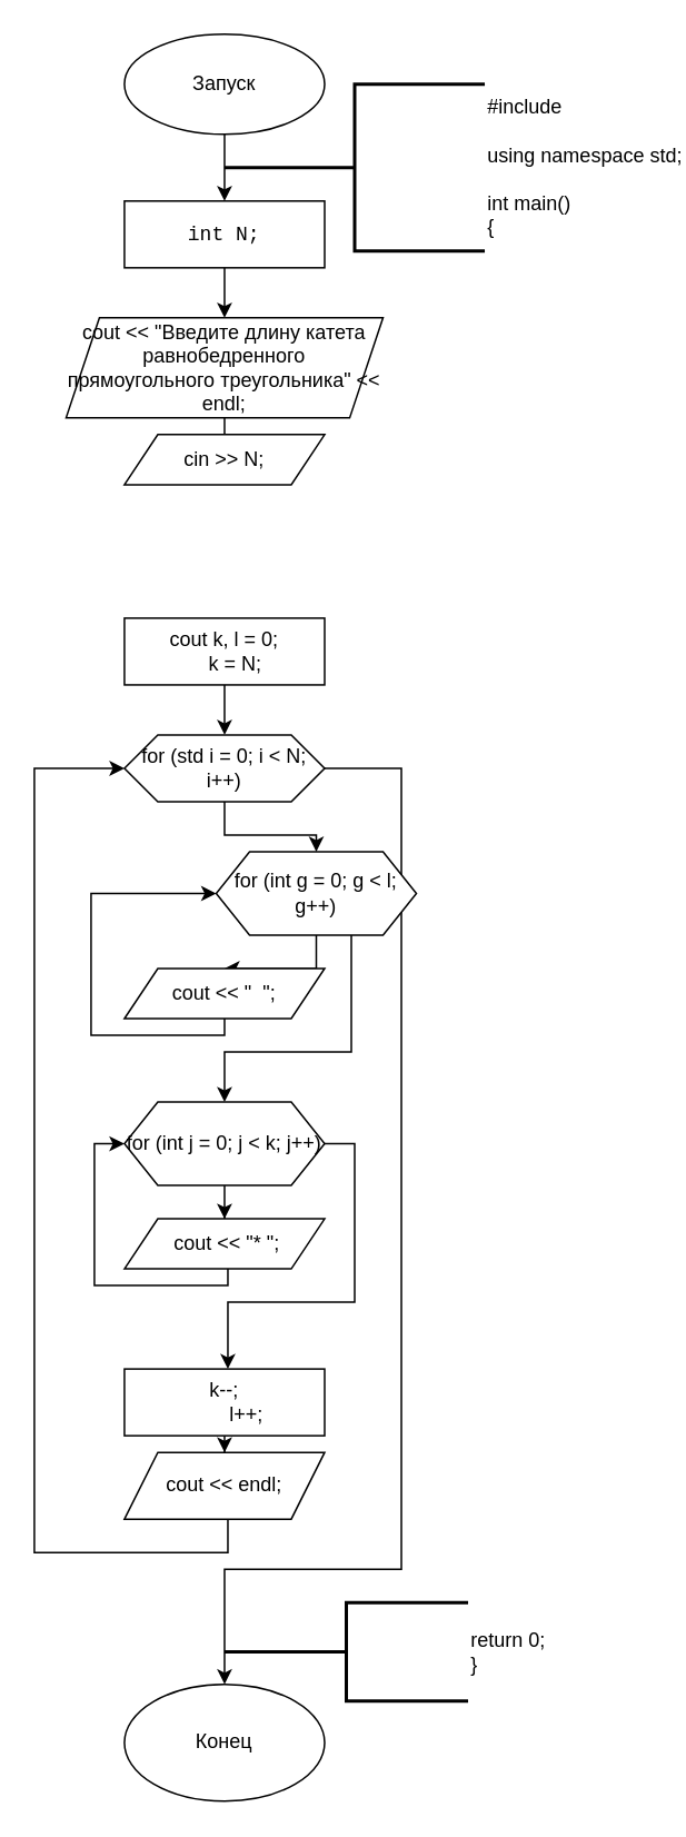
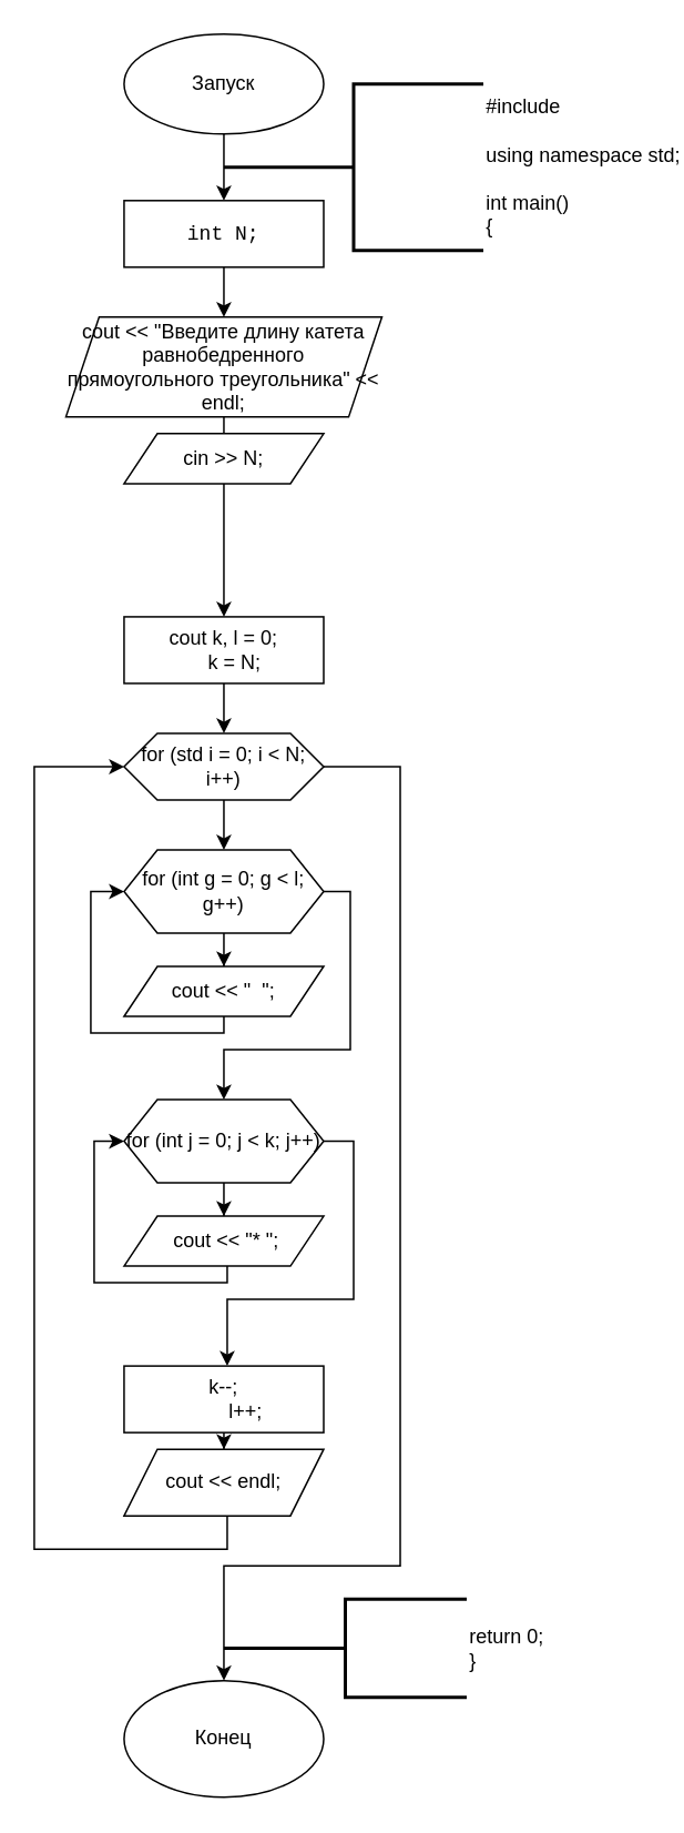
  <mxCell id="0" />
  <mxCell id="1" parent="0" />
  <mxCell id="2" value="" style="edgeStyle=orthogonalEdgeStyle;rounded=0;orthogonalLoop=1;jettySize=auto;html=1;" edge="1" parent="1" source="3" target="5"><mxGeometry relative="1" as="geometry" /></mxCell>
  <mxCell id="3" value="Запуск" style="ellipse;whiteSpace=wrap;html=1;" vertex="1" parent="1"><mxGeometry x="74" y="20" width="120" height="60" as="geometry" /></mxCell>
  <mxCell id="4" value="" style="edgeStyle=orthogonalEdgeStyle;rounded=0;orthogonalLoop=1;jettySize=auto;html=1;" edge="1" parent="1" source="5"><mxGeometry relative="1" as="geometry"><mxPoint x="134" y="190" as="targetPoint" /></mxGeometry></mxCell>
  <mxCell id="5" value="&lt;font face=&quot;ui-monospace, SFMono-Regular, SF Mono, Menlo, Consolas, Liberation Mono, monospace&quot;&gt;int N;&lt;/font&gt;" style="whiteSpace=wrap;html=1;" vertex="1" parent="1"><mxGeometry x="74" y="120" width="120" height="40" as="geometry" /></mxCell>
  <mxCell id="6" value="" style="edgeStyle=orthogonalEdgeStyle;rounded=0;orthogonalLoop=1;jettySize=auto;html=1;entryX=0.5;entryY=0;entryDx=0;entryDy=0;" edge="1" parent="1" source="7" target="29"><mxGeometry relative="1" as="geometry"><mxPoint x="134" y="280" as="targetPoint" /><Array as="points"><mxPoint x="134" y="265" /><mxPoint x="134" y="265" /></Array></mxGeometry></mxCell>
  <mxCell id="7" value="cout &amp;lt;&amp;lt; &quot;Введите длину катета равнобедренного прямоугольного треугольника&quot; &amp;lt;&amp;lt; endl;" style="shape=parallelogram;perimeter=parallelogramPerimeter;whiteSpace=wrap;html=1;fixedSize=1;" vertex="1" parent="1"><mxGeometry x="39" y="190" width="190" height="60" as="geometry" /></mxCell>
  <mxCell id="8" value="" style="edgeStyle=orthogonalEdgeStyle;rounded=0;orthogonalLoop=1;jettySize=auto;html=1;" edge="1" parent="1" source="9" target="12"><mxGeometry relative="1" as="geometry" /></mxCell>
  <mxCell id="9" value="cout k, l = 0;&#10;    k = N;" style="rounded=0;whiteSpace=wrap;html=1;" vertex="1" parent="1"><mxGeometry x="74" y="370" width="120" height="40" as="geometry" /></mxCell>
  <mxCell id="10" value="" style="edgeStyle=orthogonalEdgeStyle;rounded=0;orthogonalLoop=1;jettySize=auto;html=1;" edge="1" parent="1" source="12" target="15"><mxGeometry relative="1" as="geometry" /></mxCell>
  <mxCell id="11" style="edgeStyle=orthogonalEdgeStyle;rounded=0;orthogonalLoop=1;jettySize=auto;html=1;exitX=1;exitY=0.5;exitDx=0;exitDy=0;" edge="1" parent="1" source="12" target="27"><mxGeometry relative="1" as="geometry"><mxPoint x="310" y="770" as="targetPoint" /><Array as="points"><mxPoint x="240" y="460" /><mxPoint x="240" y="940" /><mxPoint x="134" y="940" /></Array></mxGeometry></mxCell>
  <mxCell id="12" value="for (std i = 0; i &amp;lt; N; i++)" style="shape=hexagon;perimeter=hexagonPerimeter2;whiteSpace=wrap;html=1;fixedSize=1;rounded=0;" vertex="1" parent="1"><mxGeometry x="74" y="440" width="120" height="40" as="geometry" /></mxCell>
  <mxCell id="13" value="" style="edgeStyle=orthogonalEdgeStyle;rounded=0;orthogonalLoop=1;jettySize=auto;html=1;" edge="1" parent="1" source="15" target="17"><mxGeometry relative="1" as="geometry" /></mxCell>
  <mxCell id="14" style="edgeStyle=orthogonalEdgeStyle;rounded=0;orthogonalLoop=1;jettySize=auto;html=1;" edge="1" parent="1" source="15"><mxGeometry relative="1" as="geometry"><mxPoint x="134" y="660" as="targetPoint" /><Array as="points"><mxPoint x="210" y="535" /><mxPoint x="210" y="630" /><mxPoint x="134" y="630" /></Array></mxGeometry></mxCell>
- <mxCell id="15" value="for (int g = 0; g &amp;lt; l; g++)" style="shape=hexagon;perimeter=hexagonPerimeter2;whiteSpace=wrap;html=1;fixedSize=1;rounded=0;" vertex="1" parent="1"><mxGeometry x="129" y="510" width="120" height="50" as="geometry" /></mxCell>
+ <mxCell id="15" value="for (int g = 0; g &amp;lt; l; g++)" style="shape=hexagon;perimeter=hexagonPerimeter2;whiteSpace=wrap;html=1;fixedSize=1;rounded=0;" vertex="1" parent="1"><mxGeometry x="74" y="510" width="120" height="50" as="geometry" /></mxCell>
  <mxCell id="16" style="edgeStyle=orthogonalEdgeStyle;rounded=0;orthogonalLoop=1;jettySize=auto;html=1;entryX=0;entryY=0.5;entryDx=0;entryDy=0;" edge="1" parent="1" source="17" target="15"><mxGeometry relative="1" as="geometry"><Array as="points"><mxPoint x="134" y="620" /><mxPoint x="54" y="620" /><mxPoint x="54" y="535" /></Array></mxGeometry></mxCell>
  <mxCell id="17" value="cout &amp;lt;&amp;lt; &quot;&amp;nbsp; &quot;;" style="shape=parallelogram;perimeter=parallelogramPerimeter;whiteSpace=wrap;html=1;fixedSize=1;rounded=0;" vertex="1" parent="1"><mxGeometry x="74" y="580" width="120" height="30" as="geometry" /></mxCell>
  <mxCell id="18" value="" style="edgeStyle=orthogonalEdgeStyle;rounded=0;orthogonalLoop=1;jettySize=auto;html=1;" edge="1" parent="1" source="20" target="22"><mxGeometry relative="1" as="geometry" /></mxCell>
  <mxCell id="19" style="edgeStyle=orthogonalEdgeStyle;rounded=0;orthogonalLoop=1;jettySize=auto;html=1;" edge="1" parent="1" source="20" target="24"><mxGeometry relative="1" as="geometry"><mxPoint x="136" y="810" as="targetPoint" /><Array as="points"><mxPoint x="212" y="685" /><mxPoint x="212" y="780" /><mxPoint x="136" y="780" /></Array></mxGeometry></mxCell>
  <mxCell id="20" value="for (int j = 0; j &amp;lt; k; j++)" style="shape=hexagon;perimeter=hexagonPerimeter2;whiteSpace=wrap;html=1;fixedSize=1;rounded=0;" vertex="1" parent="1"><mxGeometry x="74" y="660" width="120" height="50" as="geometry" /></mxCell>
  <mxCell id="21" style="edgeStyle=orthogonalEdgeStyle;rounded=0;orthogonalLoop=1;jettySize=auto;html=1;entryX=0;entryY=0.5;entryDx=0;entryDy=0;" edge="1" parent="1" source="22" target="20"><mxGeometry relative="1" as="geometry"><Array as="points"><mxPoint x="136" y="770" /><mxPoint x="56" y="770" /><mxPoint x="56" y="685" /></Array></mxGeometry></mxCell>
  <mxCell id="22" value="&amp;nbsp;cout &amp;lt;&amp;lt; &quot;* &quot;;" style="shape=parallelogram;perimeter=parallelogramPerimeter;whiteSpace=wrap;html=1;fixedSize=1;rounded=0;" vertex="1" parent="1"><mxGeometry x="74" y="730" width="120" height="30" as="geometry" /></mxCell>
  <mxCell id="23" value="" style="edgeStyle=orthogonalEdgeStyle;rounded=0;orthogonalLoop=1;jettySize=auto;html=1;" edge="1" parent="1" source="24" target="26"><mxGeometry relative="1" as="geometry" /></mxCell>
  <mxCell id="24" value="&lt;div&gt;k--;&lt;/div&gt;&lt;div&gt;&amp;nbsp; &amp;nbsp; &amp;nbsp; &amp;nbsp; l++;&lt;/div&gt;" style="rounded=0;whiteSpace=wrap;html=1;" vertex="1" parent="1"><mxGeometry x="74" y="820" width="120" height="40" as="geometry" /></mxCell>
  <mxCell id="25" style="edgeStyle=orthogonalEdgeStyle;rounded=0;orthogonalLoop=1;jettySize=auto;html=1;entryX=0;entryY=0.5;entryDx=0;entryDy=0;" edge="1" parent="1" source="26" target="12"><mxGeometry relative="1" as="geometry"><mxPoint x="0" y="650" as="targetPoint" /><Array as="points"><mxPoint x="136" y="930" /><mxPoint x="20" y="930" /><mxPoint x="20" y="460" /></Array></mxGeometry></mxCell>
  <mxCell id="26" value="cout &lt;&lt; endl;" style="shape=parallelogram;perimeter=parallelogramPerimeter;whiteSpace=wrap;html=1;fixedSize=1;rounded=0;" vertex="1" parent="1"><mxGeometry x="74" y="870" width="120" height="40" as="geometry" /></mxCell>
  <mxCell id="27" value="Конец" style="ellipse;whiteSpace=wrap;html=1;" vertex="1" parent="1"><mxGeometry x="74" y="1009" width="120" height="70" as="geometry" /></mxCell>
+ <mxCell id="28" style="edgeStyle=orthogonalEdgeStyle;rounded=0;orthogonalLoop=1;jettySize=auto;html=1;entryX=0.5;entryY=0;entryDx=0;entryDy=0;" edge="1" parent="1" source="29" target="9"><mxGeometry relative="1" as="geometry" /></mxCell>
  <mxCell id="29" value="cin &amp;gt;&amp;gt; N;" style="shape=parallelogram;perimeter=parallelogramPerimeter;whiteSpace=wrap;html=1;fixedSize=1;" vertex="1" parent="1"><mxGeometry x="74" y="260" width="120" height="30" as="geometry" /></mxCell>
  <mxCell id="30" value="return 0;&#10;}" style="strokeWidth=2;html=1;shape=mxgraph.flowchart.annotation_2;align=left;labelPosition=right;pointerEvents=1;" vertex="1" parent="1"><mxGeometry x="134" y="960" width="146" height="59" as="geometry" /></mxCell>
  <mxCell id="31" value="#include &lt;br&gt;&lt;br&gt;using namespace std;&lt;br&gt;&lt;br&gt;int main()&lt;br&gt;{" style="strokeWidth=2;html=1;shape=mxgraph.flowchart.annotation_2;align=left;labelPosition=right;pointerEvents=1;" vertex="1" parent="1"><mxGeometry x="134" y="50" width="156" height="100" as="geometry" /></mxCell>
